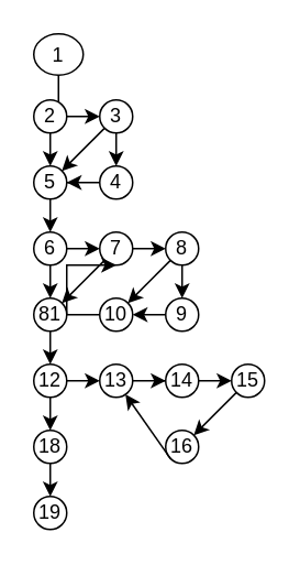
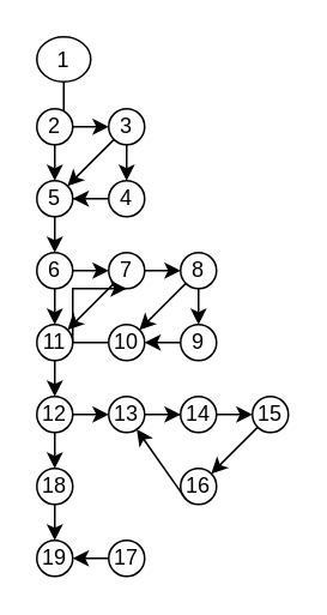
  <mxCell id="0" />
  <mxCell id="1" parent="0" />
  <mxCell id="2" value="" style="edgeStyle=orthogonalEdgeStyle;rounded=0;orthogonalLoop=1;jettySize=auto;html=1;entryX=0.5;entryY=0;entryDx=0;entryDy=0;" edge="1" parent="1" source="3" target="10"><mxGeometry relative="1" as="geometry" /></mxCell>
  <mxCell id="3" value="1" style="ellipse;whiteSpace=wrap;html=1;aspect=fixed;" vertex="1" parent="1"><mxGeometry x="20" y="20" width="30" height="25" as="geometry" /></mxCell>
  <mxCell id="4" value="" style="edgeStyle=orthogonalEdgeStyle;rounded=0;orthogonalLoop=1;jettySize=auto;html=1;entryX=1;entryY=0.5;entryDx=0;entryDy=0;" edge="1" parent="1" source="5" target="12"><mxGeometry relative="1" as="geometry" /></mxCell>
  <mxCell id="5" value="4" style="ellipse;whiteSpace=wrap;html=1;aspect=fixed;" vertex="1" parent="1"><mxGeometry x="60" y="100" width="20" height="20" as="geometry" /></mxCell>
  <mxCell id="6" style="edgeStyle=orthogonalEdgeStyle;rounded=0;orthogonalLoop=1;jettySize=auto;html=1;exitX=0.5;exitY=1;exitDx=0;exitDy=0;entryX=0.5;entryY=0;entryDx=0;entryDy=0;" edge="1" parent="1" source="7" target="5"><mxGeometry relative="1" as="geometry" /></mxCell>
  <mxCell id="7" value="3" style="ellipse;whiteSpace=wrap;html=1;aspect=fixed;" vertex="1" parent="1"><mxGeometry x="60" y="60" width="20" height="20" as="geometry" /></mxCell>
  <mxCell id="8" style="edgeStyle=orthogonalEdgeStyle;rounded=0;orthogonalLoop=1;jettySize=auto;html=1;exitX=1;exitY=0.5;exitDx=0;exitDy=0;entryX=0;entryY=0.5;entryDx=0;entryDy=0;" edge="1" parent="1" source="10" target="7"><mxGeometry relative="1" as="geometry" /></mxCell>
  <mxCell id="9" style="edgeStyle=orthogonalEdgeStyle;rounded=0;orthogonalLoop=1;jettySize=auto;html=1;exitX=0.5;exitY=1;exitDx=0;exitDy=0;entryX=0.5;entryY=0;entryDx=0;entryDy=0;" edge="1" parent="1" source="10" target="12"><mxGeometry relative="1" as="geometry" /></mxCell>
  <mxCell id="10" value="2" style="ellipse;whiteSpace=wrap;html=1;aspect=fixed;" vertex="1" parent="1"><mxGeometry x="20" y="60" width="20" height="20" as="geometry" /></mxCell>
  <mxCell id="11" style="edgeStyle=orthogonalEdgeStyle;rounded=0;orthogonalLoop=1;jettySize=auto;html=1;exitX=0.5;exitY=1;exitDx=0;exitDy=0;entryX=0.5;entryY=0;entryDx=0;entryDy=0;" edge="1" parent="1" source="12" target="15"><mxGeometry relative="1" as="geometry" /></mxCell>
  <mxCell id="12" value="5" style="ellipse;whiteSpace=wrap;html=1;aspect=fixed;" vertex="1" parent="1"><mxGeometry x="20" y="100" width="20" height="20" as="geometry" /></mxCell>
  <mxCell id="13" style="edgeStyle=orthogonalEdgeStyle;rounded=0;orthogonalLoop=1;jettySize=auto;html=1;exitX=1;exitY=0.5;exitDx=0;exitDy=0;entryX=0;entryY=0.5;entryDx=0;entryDy=0;" edge="1" parent="1" source="15" target="17"><mxGeometry relative="1" as="geometry" /></mxCell>
  <mxCell id="14" style="edgeStyle=orthogonalEdgeStyle;rounded=0;orthogonalLoop=1;jettySize=auto;html=1;exitX=0.5;exitY=1;exitDx=0;exitDy=0;entryX=0.5;entryY=0;entryDx=0;entryDy=0;" edge="1" parent="1" source="15" target="25"><mxGeometry relative="1" as="geometry" /></mxCell>
  <mxCell id="15" value="6" style="ellipse;whiteSpace=wrap;html=1;aspect=fixed;" vertex="1" parent="1"><mxGeometry x="20" y="140" width="20" height="20" as="geometry" /></mxCell>
  <mxCell id="16" style="edgeStyle=orthogonalEdgeStyle;rounded=0;orthogonalLoop=1;jettySize=auto;html=1;exitX=1;exitY=0.5;exitDx=0;exitDy=0;entryX=0;entryY=0.5;entryDx=0;entryDy=0;" edge="1" parent="1" source="17" target="21"><mxGeometry relative="1" as="geometry" /></mxCell>
  <mxCell id="17" value="7" style="ellipse;whiteSpace=wrap;html=1;aspect=fixed;" vertex="1" parent="1"><mxGeometry x="60" y="140" width="20" height="20" as="geometry" /></mxCell>
  <mxCell id="18" style="edgeStyle=orthogonalEdgeStyle;rounded=0;orthogonalLoop=1;jettySize=auto;html=1;exitX=0;exitY=0.5;exitDx=0;exitDy=0;entryX=1;entryY=0.5;entryDx=0;entryDy=0;" edge="1" parent="1" source="19" target="23"><mxGeometry relative="1" as="geometry" /></mxCell>
  <mxCell id="19" value="9" style="ellipse;whiteSpace=wrap;html=1;aspect=fixed;" vertex="1" parent="1"><mxGeometry x="100" y="180" width="20" height="20" as="geometry" /></mxCell>
  <mxCell id="20" style="edgeStyle=orthogonalEdgeStyle;rounded=0;orthogonalLoop=1;jettySize=auto;html=1;exitX=0.5;exitY=1;exitDx=0;exitDy=0;entryX=0.5;entryY=0;entryDx=0;entryDy=0;" edge="1" parent="1" source="21" target="19"><mxGeometry relative="1" as="geometry" /></mxCell>
  <mxCell id="21" value="8" style="ellipse;whiteSpace=wrap;html=1;aspect=fixed;" vertex="1" parent="1"><mxGeometry x="100" y="140" width="20" height="20" as="geometry" /></mxCell>
  <mxCell id="22" style="edgeStyle=orthogonalEdgeStyle;rounded=0;orthogonalLoop=1;jettySize=auto;html=1;exitX=0;exitY=0.5;exitDx=0;exitDy=0;" edge="1" parent="1" source="23" target="17"><mxGeometry relative="1" as="geometry" /></mxCell>
  <mxCell id="23" value="10" style="ellipse;whiteSpace=wrap;html=1;aspect=fixed;" vertex="1" parent="1"><mxGeometry x="60" y="180" width="20" height="20" as="geometry" /></mxCell>
  <mxCell id="24" style="edgeStyle=orthogonalEdgeStyle;rounded=0;orthogonalLoop=1;jettySize=auto;html=1;exitX=0.5;exitY=1;exitDx=0;exitDy=0;entryX=0.5;entryY=0;entryDx=0;entryDy=0;" edge="1" parent="1" source="25" target="28"><mxGeometry relative="1" as="geometry" /></mxCell>
- <mxCell id="25" value="81" style="ellipse;whiteSpace=wrap;html=1;aspect=fixed;" vertex="1" parent="1"><mxGeometry x="20" y="180" width="20" height="20" as="geometry" /></mxCell>
+ <mxCell id="25" value="11" style="ellipse;whiteSpace=wrap;html=1;aspect=fixed;" vertex="1" parent="1"><mxGeometry x="20" y="180" width="20" height="20" as="geometry" /></mxCell>
  <mxCell id="26" style="edgeStyle=orthogonalEdgeStyle;rounded=0;orthogonalLoop=1;jettySize=auto;html=1;exitX=1;exitY=0.5;exitDx=0;exitDy=0;entryX=0;entryY=0.5;entryDx=0;entryDy=0;" edge="1" parent="1" source="28" target="30"><mxGeometry relative="1" as="geometry" /></mxCell>
  <mxCell id="27" style="edgeStyle=orthogonalEdgeStyle;rounded=0;orthogonalLoop=1;jettySize=auto;html=1;exitX=0.5;exitY=1;exitDx=0;exitDy=0;entryX=0.5;entryY=0;entryDx=0;entryDy=0;" edge="1" parent="1" source="28" target="38"><mxGeometry relative="1" as="geometry" /></mxCell>
  <mxCell id="28" value="12" style="ellipse;whiteSpace=wrap;html=1;aspect=fixed;" vertex="1" parent="1"><mxGeometry x="20" y="220" width="20" height="20" as="geometry" /></mxCell>
  <mxCell id="29" style="edgeStyle=orthogonalEdgeStyle;rounded=0;orthogonalLoop=1;jettySize=auto;html=1;exitX=1;exitY=0.5;exitDx=0;exitDy=0;" edge="1" parent="1" source="30" target="32"><mxGeometry relative="1" as="geometry" /></mxCell>
  <mxCell id="30" value="13" style="ellipse;whiteSpace=wrap;html=1;aspect=fixed;" vertex="1" parent="1"><mxGeometry x="60" y="220" width="20" height="20" as="geometry" /></mxCell>
  <mxCell id="31" style="edgeStyle=orthogonalEdgeStyle;rounded=0;orthogonalLoop=1;jettySize=auto;html=1;exitX=1;exitY=0.5;exitDx=0;exitDy=0;entryX=0;entryY=0.5;entryDx=0;entryDy=0;" edge="1" parent="1" source="32" target="33"><mxGeometry relative="1" as="geometry" /></mxCell>
  <mxCell id="32" value="14" style="ellipse;whiteSpace=wrap;html=1;aspect=fixed;" vertex="1" parent="1"><mxGeometry x="100" y="220" width="20" height="20" as="geometry" /></mxCell>
  <mxCell id="33" value="15" style="ellipse;whiteSpace=wrap;html=1;aspect=fixed;" vertex="1" parent="1"><mxGeometry x="140" y="220" width="20" height="20" as="geometry" /></mxCell>
  <mxCell id="34" value="16" style="ellipse;whiteSpace=wrap;html=1;aspect=fixed;" vertex="1" parent="1"><mxGeometry x="100" y="260" width="20" height="20" as="geometry" /></mxCell>
+ <mxCell id="35" style="edgeStyle=orthogonalEdgeStyle;rounded=0;orthogonalLoop=1;jettySize=auto;html=1;exitX=0;exitY=0.5;exitDx=0;exitDy=0;entryX=1;entryY=0.5;entryDx=0;entryDy=0;" edge="1" parent="1" source="36" target="39"><mxGeometry relative="1" as="geometry" /></mxCell>
+ <mxCell id="36" value="17" style="ellipse;whiteSpace=wrap;html=1;aspect=fixed;" vertex="1" parent="1"><mxGeometry x="60" y="300" width="20" height="20" as="geometry" /></mxCell>
  <mxCell id="37" style="edgeStyle=orthogonalEdgeStyle;rounded=0;orthogonalLoop=1;jettySize=auto;html=1;exitX=0.5;exitY=1;exitDx=0;exitDy=0;entryX=0.5;entryY=0;entryDx=0;entryDy=0;" edge="1" parent="1" source="38" target="39"><mxGeometry relative="1" as="geometry" /></mxCell>
  <mxCell id="38" value="18" style="ellipse;whiteSpace=wrap;html=1;aspect=fixed;" vertex="1" parent="1"><mxGeometry x="20" y="260" width="20" height="20" as="geometry" /></mxCell>
  <mxCell id="39" value="19" style="ellipse;whiteSpace=wrap;html=1;aspect=fixed;" vertex="1" parent="1"><mxGeometry x="20" y="300" width="20" height="20" as="geometry" /></mxCell>
  <mxCell id="40" value="" style="endArrow=classic;html=1;rounded=0;exitX=0;exitY=1;exitDx=0;exitDy=0;entryX=1;entryY=0;entryDx=0;entryDy=0;" edge="1" parent="1" source="7" target="12"><mxGeometry width="50" height="50" relative="1" as="geometry"><mxPoint x="180" y="250" as="sourcePoint" /><mxPoint x="230" y="200" as="targetPoint" /></mxGeometry></mxCell>
  <mxCell id="41" value="" style="endArrow=classic;html=1;rounded=0;exitX=0;exitY=1;exitDx=0;exitDy=0;entryX=1;entryY=0;entryDx=0;entryDy=0;" edge="1" parent="1" source="17" target="25"><mxGeometry width="50" height="50" relative="1" as="geometry"><mxPoint x="180" y="250" as="sourcePoint" /><mxPoint x="230" y="200" as="targetPoint" /></mxGeometry></mxCell>
  <mxCell id="42" value="" style="endArrow=classic;html=1;rounded=0;exitX=0;exitY=1;exitDx=0;exitDy=0;entryX=1;entryY=0;entryDx=0;entryDy=0;" edge="1" parent="1" source="21" target="23"><mxGeometry width="50" height="50" relative="1" as="geometry"><mxPoint x="180" y="250" as="sourcePoint" /><mxPoint x="230" y="200" as="targetPoint" /></mxGeometry></mxCell>
  <mxCell id="43" value="" style="endArrow=classic;html=1;rounded=0;exitX=0;exitY=1;exitDx=0;exitDy=0;entryX=1;entryY=0;entryDx=0;entryDy=0;" edge="1" parent="1" source="33" target="34"><mxGeometry width="50" height="50" relative="1" as="geometry"><mxPoint x="70" y="230" as="sourcePoint" /><mxPoint x="120" y="180" as="targetPoint" /></mxGeometry></mxCell>
  <mxCell id="44" value="" style="endArrow=classic;html=1;rounded=0;exitX=0;exitY=1;exitDx=0;exitDy=0;" edge="1" parent="1" source="34" target="30"><mxGeometry width="50" height="50" relative="1" as="geometry"><mxPoint x="70" y="230" as="sourcePoint" /><mxPoint x="120" y="180" as="targetPoint" /></mxGeometry></mxCell>
